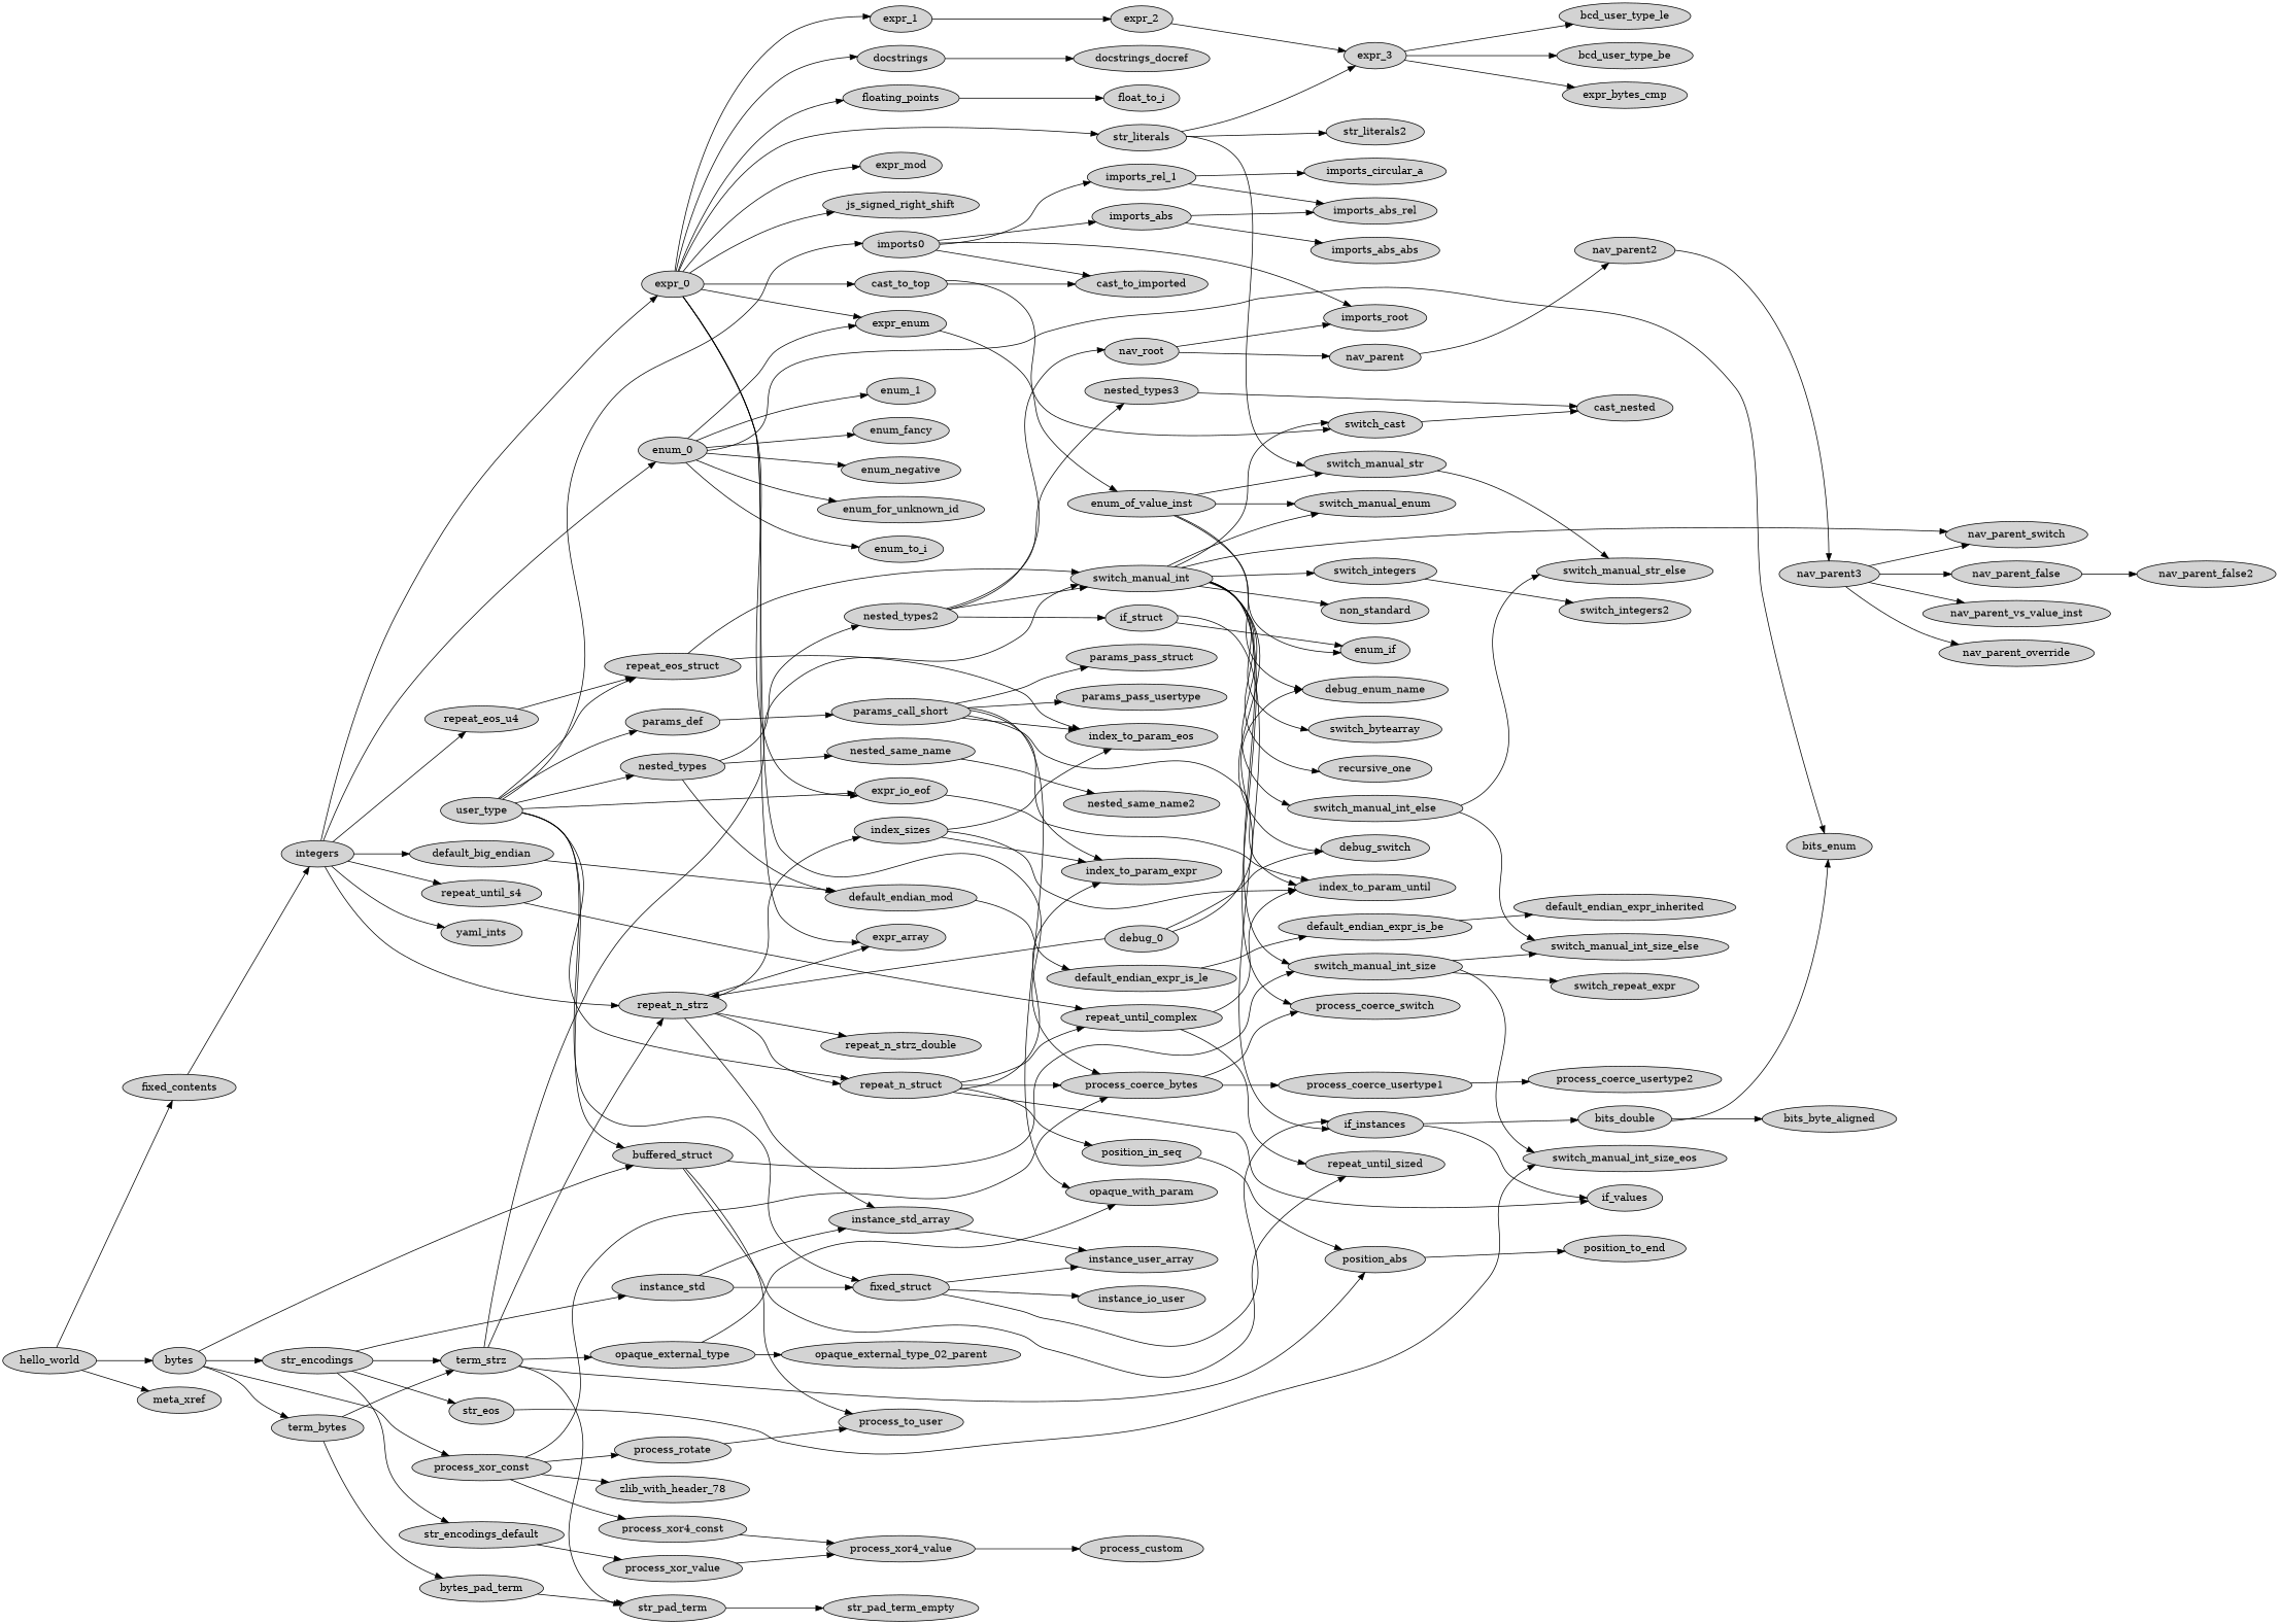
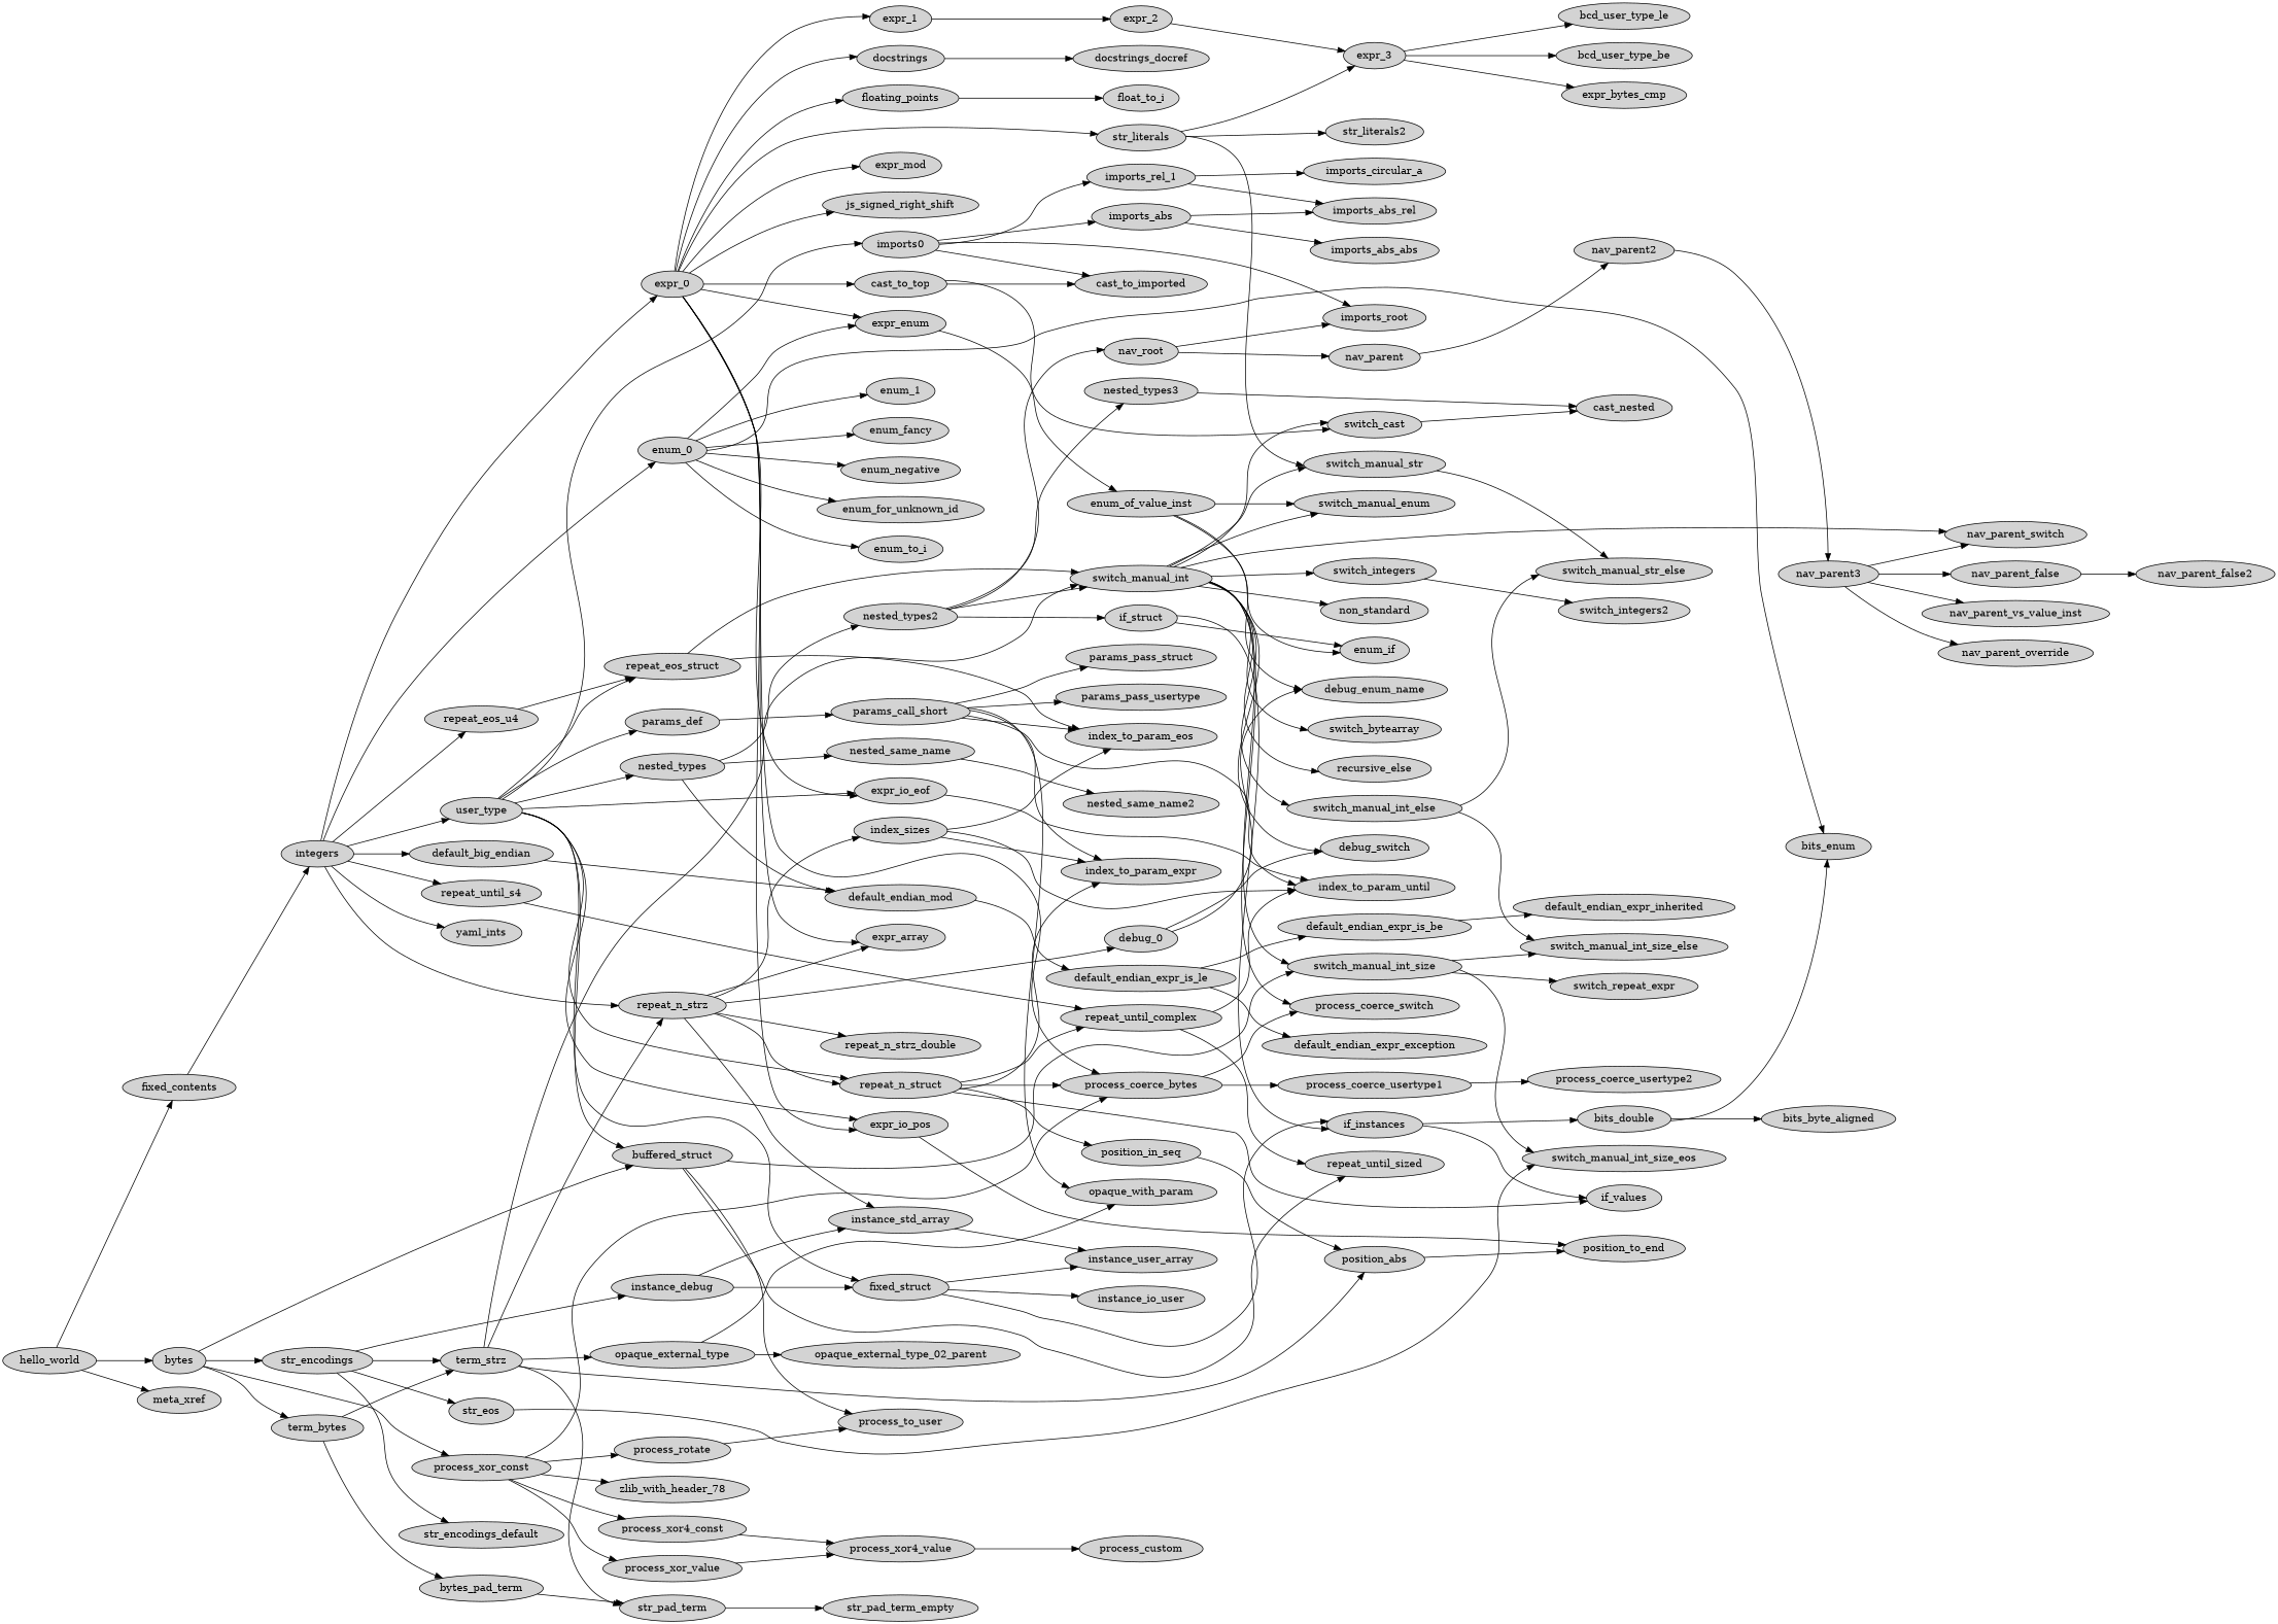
  digraph {
    rankdir=LR
    node [style=filled]
    hello_world
    fixed_contents
    bytes
    meta_xref
    integers
    buffered_struct
    term_bytes
    str_encodings
    process_xor_const
    yaml_ints
    expr_0
    repeat_n_strz
    user_type
    enum_0
    repeat_eos_u4
    repeat_until_s4
    default_big_endian
    floating_points
    expr_mod
    js_signed_right_shift
    str_literals
    expr_1
    expr_array
    expr_io_eof
+   expr_io_pos
    docstrings
    expr_enum
    process_coerce_bytes
    cast_to_top
    repeat_n_strz_double
    repeat_n_struct
    index_sizes
    instance_std_array
    debug_0
    nested_types
    repeat_eos_struct
    params_def
    fixed_struct
    imports0
    enum_1
    enum_fancy
    enum_negative
    enum_for_unknown_id
    enum_to_i
    bits_enum
    repeat_until_complex
    default_endian_mod
    float_to_i
    str_literals2
    expr_3
    switch_manual_str
    expr_2
    index_to_param_until
    position_to_end
    docstrings_docref
    enum_of_value_inst
    process_coerce_switch
    process_coerce_usertype1
    switch_cast
    cast_to_imported
    expr_bytes_cmp
    bcd_user_type_le
    bcd_user_type_be
    switch_manual_str_else
    if_values
    index_to_param_expr
    position_in_seq
    index_to_param_eos
    instance_user_array
    debug_enum_name
    debug_switch
    nested_types2
    nested_same_name
    repeat_until_sized
    switch_manual_int_size
    process_to_user
    switch_manual_int
    params_call_short
    if_instances
    instance_io_user
    imports_root
    imports_rel_1
    imports_abs
    enum_if
    switch_manual_enum
    if_struct
    n87 [label=bits_double]
    bits_byte_aligned
    nested_types3
    nav_root
    nested_same_name2
    default_endian_expr_is_le
    cast_nested
    switch_manual_int_else
    switch_bytearray
    switch_integers
    non_standard
-   recursive_one
+   recursive_one [label=recursive_else]
    nav_parent_switch
    nav_parent
    term_strz
    bytes_pad_term
    str_encodings_default
    str_eos
-   instance_std
+   instance_std [label=instance_debug]
    process_xor_value
    process_xor4_const
    process_rotate
    zlib_with_header_78
    switch_manual_int_size_eos
    switch_manual_int_size_else
    switch_repeat_expr
    str_pad_term
    position_abs
    opaque_external_type
    str_pad_term_empty
    opaque_with_param
    opaque_external_type_02_parent
    switch_integers2
    params_pass_struct
    params_pass_usertype
    process_xor4_value
    process_custom
    process_coerce_usertype2
    nav_parent2
    nav_parent3
    nav_parent_vs_value_inst
    nav_parent_override
    nav_parent_false
    nav_parent_false2
    default_endian_expr_is_be
+   default_endian_expr_exception
    default_endian_expr_inherited
    imports_circular_a
    imports_abs_rel
    imports_abs_abs
    hello_world -> fixed_contents
    hello_world -> bytes
    hello_world -> meta_xref
    fixed_contents -> integers
    bytes -> buffered_struct
    bytes -> term_bytes
    bytes -> str_encodings
    bytes -> process_xor_const
    integers -> yaml_ints
    integers -> expr_0
    integers -> repeat_n_strz
+   integers -> user_type
    integers -> enum_0
    integers -> repeat_eos_u4
    integers -> repeat_until_s4
    integers -> default_big_endian
    buffered_struct -> repeat_until_sized
    buffered_struct -> switch_manual_int_size
    buffered_struct -> process_to_user
    term_bytes -> term_strz
    term_bytes -> bytes_pad_term
    str_encodings -> term_strz
    str_encodings -> str_encodings_default
    str_encodings -> str_eos
    str_encodings -> instance_std
    process_xor_const -> process_coerce_bytes
-   str_encodings_default -> process_xor_value
+   process_xor_const -> process_xor_value
    process_xor_const -> process_xor4_const
    process_xor_const -> process_rotate
    process_xor_const -> zlib_with_header_78
    expr_0 -> floating_points
    expr_0 -> expr_mod
    expr_0 -> js_signed_right_shift
    expr_0 -> str_literals
    expr_0 -> expr_1
    expr_0 -> expr_array
    expr_0 -> expr_io_eof
+   expr_0 -> expr_io_pos
    expr_0 -> docstrings
    expr_0 -> expr_enum
    expr_0 -> process_coerce_bytes
    expr_0 -> cast_to_top
    repeat_n_strz -> expr_array
    repeat_n_strz -> repeat_n_strz_double
    repeat_n_strz -> repeat_n_struct
    repeat_n_strz -> index_sizes
    repeat_n_strz -> instance_std_array
-   debug_0 -> repeat_n_strz
+   repeat_n_strz -> debug_0
    user_type -> buffered_struct
    user_type -> expr_io_eof
+   user_type -> expr_io_pos
    user_type -> repeat_n_struct
    user_type -> nested_types
    user_type -> repeat_eos_struct
    user_type -> params_def
    user_type -> fixed_struct
    user_type -> imports0
    enum_0 -> expr_enum
    enum_0 -> enum_1
    enum_0 -> enum_fancy
    enum_0 -> enum_negative
    enum_0 -> enum_for_unknown_id
    enum_0 -> enum_to_i
    enum_0 -> bits_enum
    repeat_eos_u4 -> repeat_eos_struct
    repeat_until_s4 -> repeat_until_complex
    default_big_endian -> default_endian_mod
    floating_points -> float_to_i
    str_literals -> str_literals2
    str_literals -> expr_3
    str_literals -> switch_manual_str
    expr_1 -> expr_2
    expr_io_eof -> index_to_param_until
+   expr_io_pos -> position_to_end
    docstrings -> docstrings_docref
    expr_enum -> enum_of_value_inst
    process_coerce_bytes -> process_coerce_switch
    process_coerce_bytes -> process_coerce_usertype1
    cast_to_top -> switch_cast
    cast_to_top -> cast_to_imported
    repeat_n_struct -> process_coerce_bytes
    repeat_n_struct -> repeat_until_complex
    repeat_n_struct -> if_values
    repeat_n_struct -> index_to_param_expr
    repeat_n_struct -> position_in_seq
    index_sizes -> index_to_param_until
    index_sizes -> index_to_param_expr
    index_sizes -> index_to_param_eos
    instance_std_array -> instance_user_array
    debug_0 -> debug_enum_name
    debug_0 -> debug_switch
    nested_types -> default_endian_mod
    nested_types -> nested_types2
    nested_types -> nested_same_name
    repeat_eos_struct -> index_to_param_eos
    repeat_eos_struct -> switch_manual_int
    params_def -> params_call_short
    fixed_struct -> instance_user_array
    fixed_struct -> if_instances
    fixed_struct -> instance_io_user
    imports0 -> cast_to_imported
    imports0 -> imports_root
    imports0 -> imports_rel_1
    imports0 -> imports_abs
    repeat_until_complex -> index_to_param_until
    repeat_until_complex -> repeat_until_sized
    default_endian_mod -> default_endian_expr_is_le
    expr_3 -> expr_bytes_cmp
    expr_3 -> bcd_user_type_le
    expr_3 -> bcd_user_type_be
    switch_manual_str -> switch_manual_str_else
    expr_2 -> expr_3
    enum_of_value_inst -> debug_enum_name
    enum_of_value_inst -> enum_if
    enum_of_value_inst -> switch_manual_enum
    process_coerce_usertype1 -> process_coerce_usertype2
    switch_cast -> cast_nested
    position_in_seq -> position_abs
    nested_types2 -> switch_manual_int
    nested_types2 -> if_struct
    nested_types2 -> nested_types3
    nested_types2 -> nav_root
    nested_same_name -> nested_same_name2
    switch_manual_int_size -> switch_manual_int_size_eos
    switch_manual_int_size -> switch_manual_int_size_else
    switch_manual_int_size -> switch_repeat_expr
-   enum_of_value_inst -> switch_manual_str
+   switch_manual_int -> switch_manual_str
    switch_manual_int -> process_coerce_switch
    switch_manual_int -> switch_cast
    switch_manual_int -> debug_switch
    switch_manual_int -> switch_manual_int_size
    switch_manual_int -> switch_manual_enum
    switch_manual_int -> switch_manual_int_else
    switch_manual_int -> switch_bytearray
    switch_manual_int -> switch_integers
    switch_manual_int -> non_standard
    switch_manual_int -> recursive_one
    switch_manual_int -> nav_parent_switch
    params_call_short -> index_to_param_until
    params_call_short -> index_to_param_expr
    params_call_short -> index_to_param_eos
    params_call_short -> opaque_with_param
    params_call_short -> params_pass_struct
    params_call_short -> params_pass_usertype
    if_instances -> if_values
    if_instances -> n87
    imports_rel_1 -> imports_circular_a
    imports_rel_1 -> imports_abs_rel
    imports_abs -> imports_abs_rel
    imports_abs -> imports_abs_abs
    if_struct -> if_instances
    if_struct -> enum_if
    n87 -> bits_enum
    n87 -> bits_byte_aligned
    nested_types3 -> cast_nested
    nav_root -> imports_root
    nav_root -> nav_parent
    default_endian_expr_is_le -> default_endian_expr_is_be
+   default_endian_expr_is_le -> default_endian_expr_exception
    switch_manual_int_else -> switch_manual_str_else
    switch_manual_int_else -> switch_manual_int_size_else
    switch_integers -> switch_integers2
    nav_parent -> nav_parent2
    term_strz -> repeat_n_strz
    term_strz -> switch_manual_int
    term_strz -> str_pad_term
    term_strz -> position_abs
    term_strz -> opaque_external_type
    bytes_pad_term -> str_pad_term
    str_eos -> switch_manual_int_size_eos
    instance_std -> instance_std_array
    instance_std -> fixed_struct
    process_xor_value -> process_xor4_value
    process_xor4_const -> process_xor4_value
    process_rotate -> process_to_user
    str_pad_term -> str_pad_term_empty
    position_abs -> position_to_end
    opaque_external_type -> opaque_with_param
    opaque_external_type -> opaque_external_type_02_parent
    process_xor4_value -> process_custom
    nav_parent2 -> nav_parent3
    nav_parent3 -> nav_parent_switch
    nav_parent3 -> nav_parent_vs_value_inst
    nav_parent3 -> nav_parent_override
    nav_parent3 -> nav_parent_false
    nav_parent_false -> nav_parent_false2
    default_endian_expr_is_be -> default_endian_expr_inherited
  }
